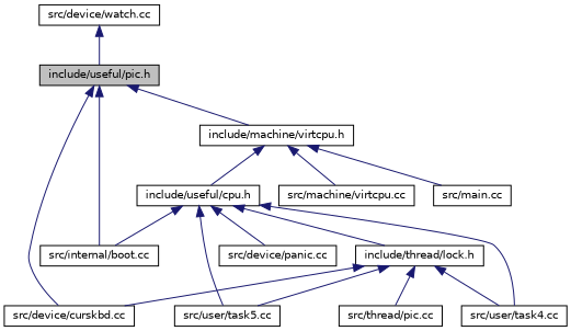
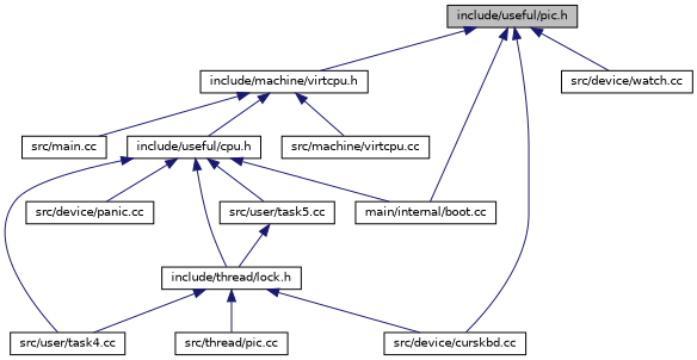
  digraph {
    node [color=black fontname=Helvetica fontsize=10 shape=record]
    edge [color=midnightblue dir=back fontname=Helvetica fontsize=10 labelfontname=Helvetica labelfontsize=10 style=solid]
    n1 [fillcolor=grey75 fontcolor=black height=0.2 label="include/useful/pic.h" style=filled width=0.4]
    n2 [height=0.2 label="include/machine/virtcpu.h" width=0.4]
    n3 [height=0.2 label="src/device/curskbd.cc" width=0.4]
-   n4 [height=0.2 label="src/internal/boot.cc" width=0.4]
+   n4 [height=0.2 label="main/internal/boot.cc" width=0.4]
    n5 [height=0.2 label="src/device/watch.cc" width=0.4]
    n6 [height=0.2 label="include/useful/cpu.h" width=0.4]
    n7 [height=0.2 label="src/machine/virtcpu.cc" width=0.4]
    n8 [height=0.2 label="src/main.cc" width=0.4]
    n9 [height=0.2 label="include/thread/lock.h" width=0.4]
    n10 [height=0.2 label="src/user/task4.cc" width=0.4]
    n11 [height=0.2 label="src/user/task5.cc" width=0.4]
    n12 [height=0.2 label="src/device/panic.cc" width=0.4]
    n13 [height=0.2 label="src/thread/pic.cc" width=0.4]
    n1 -> n2
    n1 -> n3
    n1 -> n4
-   n5 -> n1
+   n1 -> n5
    n2 -> n6
    n2 -> n7
    n2 -> n8
    n6 -> n4
    n6 -> n9
    n6 -> n10
    n6 -> n11
    n6 -> n12
    n9 -> n3
    n9 -> n10
-   n9 -> n11
+   n11 -> n9
    n9 -> n13
  }
